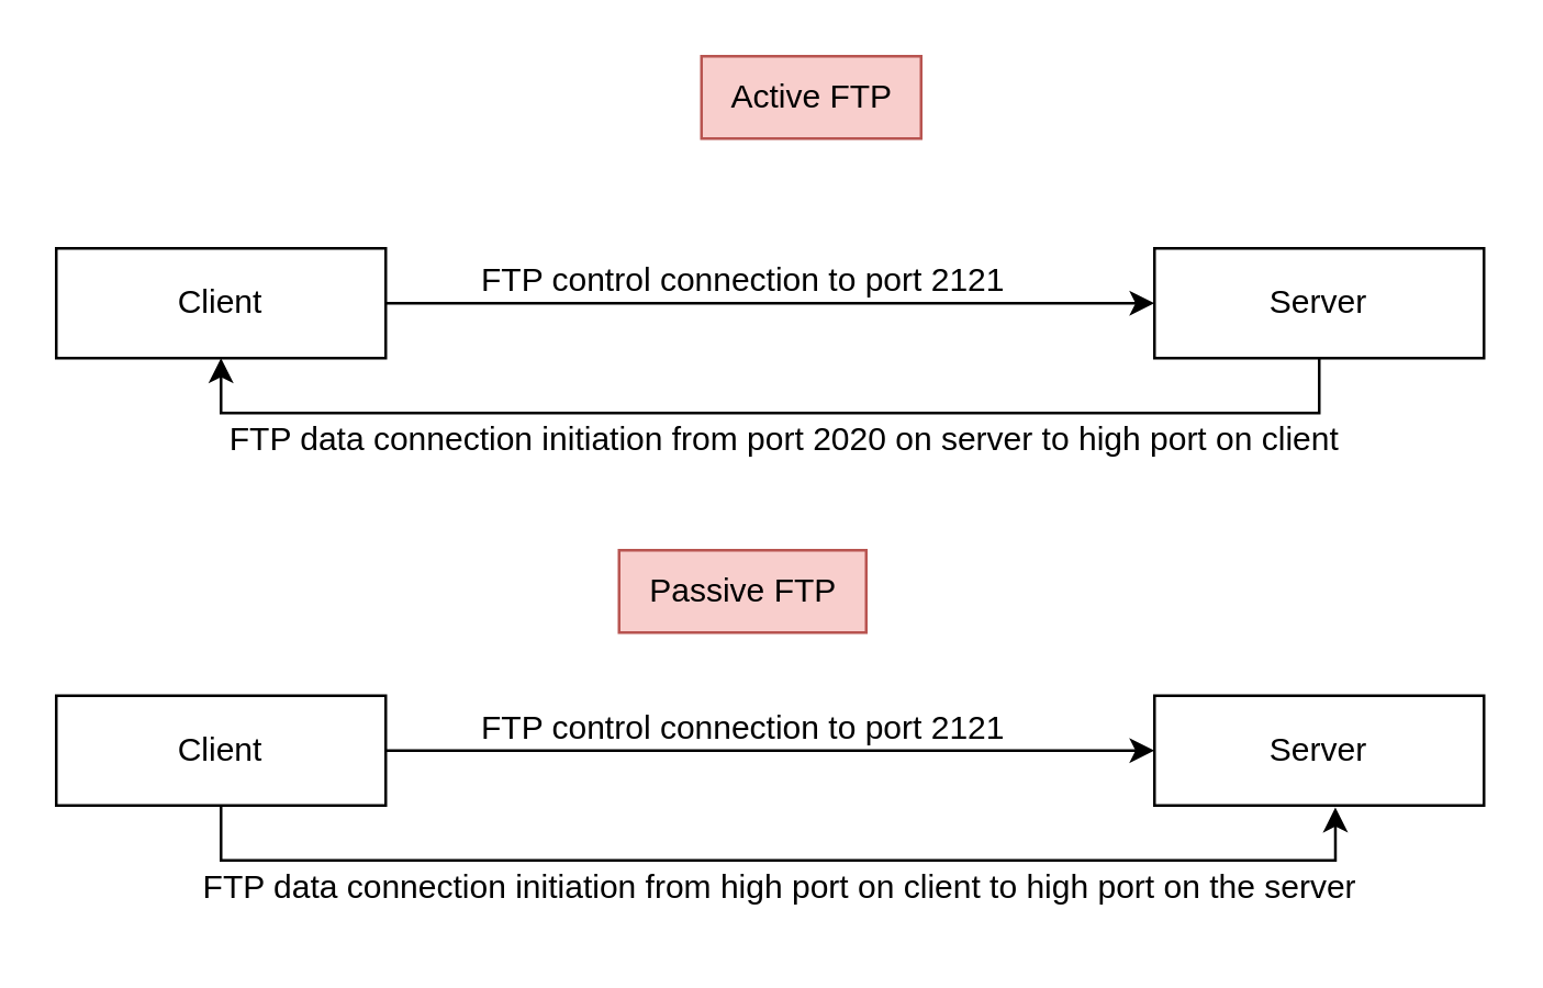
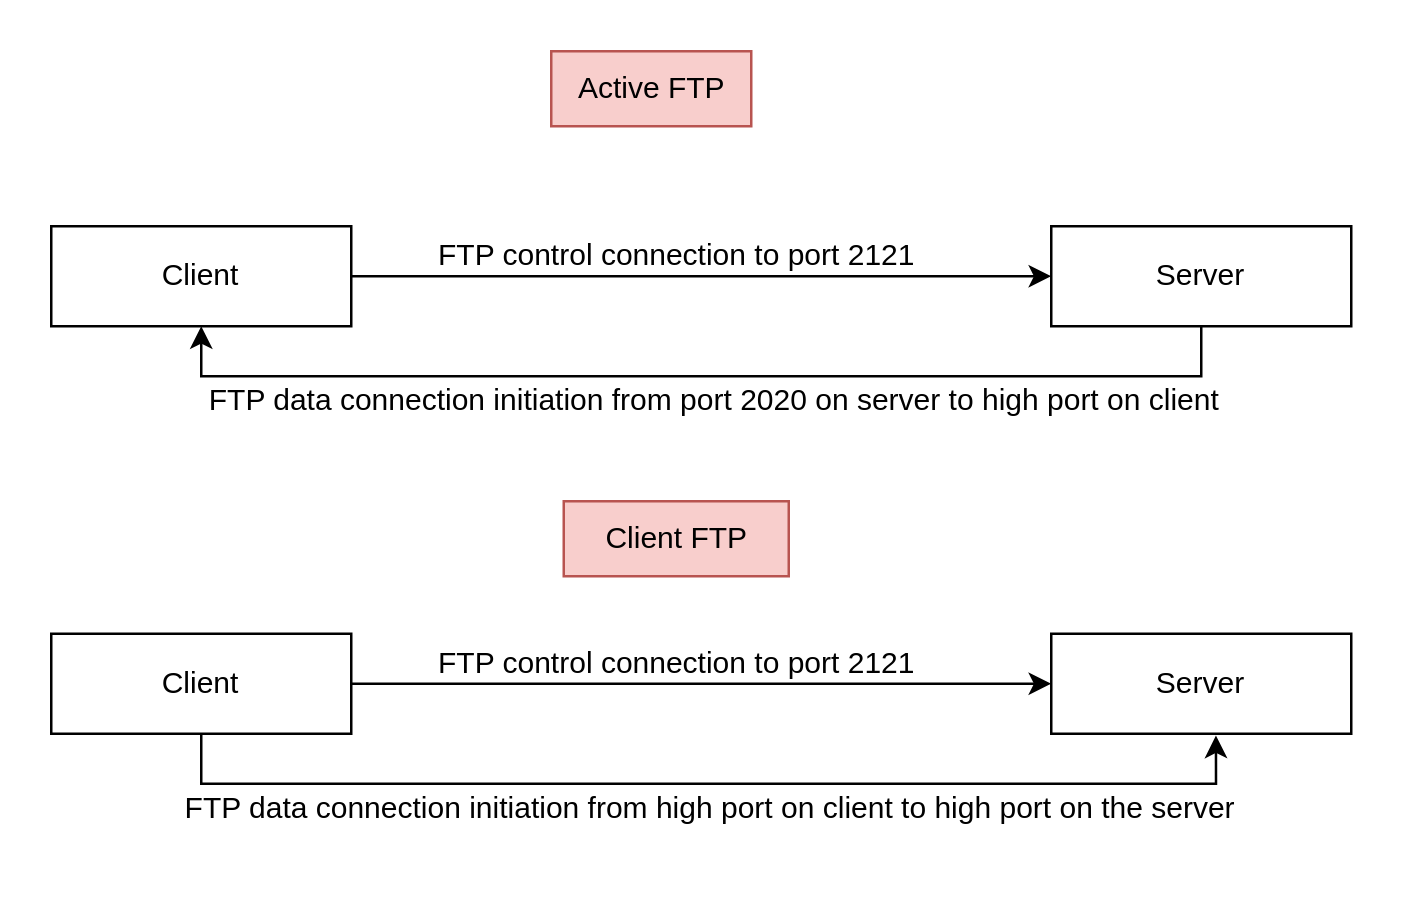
  <mxCell id="0" />
  <mxCell id="1" parent="0" />
  <mxCell id="2" style="edgeStyle=orthogonalEdgeStyle;rounded=0;orthogonalLoop=1;jettySize=auto;html=1;" edge="1" parent="1" source="3" target="5"><mxGeometry relative="1" as="geometry" /></mxCell>
  <mxCell id="3" value="Client" style="rounded=0;whiteSpace=wrap;html=1;" vertex="1" parent="1"><mxGeometry x="20" y="90" width="120" height="40" as="geometry" /></mxCell>
  <mxCell id="4" style="edgeStyle=orthogonalEdgeStyle;rounded=0;orthogonalLoop=1;jettySize=auto;html=1;entryX=0.5;entryY=1;entryDx=0;entryDy=0;" edge="1" parent="1" source="5" target="3"><mxGeometry relative="1" as="geometry"><Array as="points"><mxPoint x="480" y="150" /><mxPoint x="80" y="150" /></Array></mxGeometry></mxCell>
  <mxCell id="5" value="Server" style="rounded=0;whiteSpace=wrap;html=1;" vertex="1" parent="1"><mxGeometry x="420" y="90" width="120" height="40" as="geometry" /></mxCell>
  <mxCell id="6" value="FTP control connection to port 2121" style="text;html=1;align=center;verticalAlign=middle;resizable=0;points=[];autosize=1;strokeColor=none;fillColor=none;" vertex="1" parent="1"><mxGeometry x="165" y="87" width="210" height="30" as="geometry" /></mxCell>
- <mxCell id="7" value="Active FTP" style="text;html=1;align=center;verticalAlign=middle;resizable=0;points=[];autosize=1;strokeColor=#b85450;fillColor=#f8cecc;" vertex="1" parent="1"><mxGeometry x="255" y="20" width="80" height="30" as="geometry" /></mxCell>
+ <mxCell id="7" value="Active FTP" style="text;html=1;align=center;verticalAlign=middle;resizable=0;points=[];autosize=1;strokeColor=#b85450;fillColor=#f8cecc;" vertex="1" parent="1"><mxGeometry x="220" y="20" width="80" height="30" as="geometry" /></mxCell>
  <mxCell id="8" value="FTP data connection initiation from port 2020 on server to high port on client" style="text;html=1;align=center;verticalAlign=middle;resizable=0;points=[];autosize=1;strokeColor=none;fillColor=none;" vertex="1" parent="1"><mxGeometry x="70" y="145" width="430" height="30" as="geometry" /></mxCell>
  <mxCell id="9" style="edgeStyle=orthogonalEdgeStyle;rounded=0;orthogonalLoop=1;jettySize=auto;html=1;" edge="1" parent="1" source="11" target="12"><mxGeometry relative="1" as="geometry" /></mxCell>
  <mxCell id="10" style="edgeStyle=orthogonalEdgeStyle;rounded=0;orthogonalLoop=1;jettySize=auto;html=1;entryX=0.549;entryY=1.018;entryDx=0;entryDy=0;entryPerimeter=0;" edge="1" parent="1" source="11" target="12"><mxGeometry relative="1" as="geometry"><Array as="points"><mxPoint x="80" y="313" /><mxPoint x="486" y="313" /></Array></mxGeometry></mxCell>
  <mxCell id="11" value="Client" style="rounded=0;whiteSpace=wrap;html=1;" vertex="1" parent="1"><mxGeometry x="20" y="253" width="120" height="40" as="geometry" /></mxCell>
  <mxCell id="12" value="Server" style="rounded=0;whiteSpace=wrap;html=1;" vertex="1" parent="1"><mxGeometry x="420" y="253" width="120" height="40" as="geometry" /></mxCell>
  <mxCell id="13" value="FTP control connection to port 2121" style="text;html=1;align=center;verticalAlign=middle;resizable=0;points=[];autosize=1;strokeColor=none;fillColor=none;" vertex="1" parent="1"><mxGeometry x="165" y="250" width="210" height="30" as="geometry" /></mxCell>
  <mxCell id="14" value="FTP data connection initiation from high port on client to high port on the server&amp;nbsp;" style="text;html=1;align=center;verticalAlign=middle;resizable=0;points=[];autosize=1;strokeColor=none;fillColor=none;" vertex="1" parent="1"><mxGeometry x="60" y="308" width="450" height="30" as="geometry" /></mxCell>
- <mxCell id="15" value="Passive FTP" style="text;html=1;align=center;verticalAlign=middle;resizable=0;points=[];autosize=1;strokeColor=#b85450;fillColor=#f8cecc;" vertex="1" parent="1"><mxGeometry x="225" y="200" width="90" height="30" as="geometry" /></mxCell>
+ <mxCell id="15" value="Client FTP" style="text;html=1;align=center;verticalAlign=middle;resizable=0;points=[];autosize=1;strokeColor=#b85450;fillColor=#f8cecc;" vertex="1" parent="1"><mxGeometry x="225" y="200" width="90" height="30" as="geometry" /></mxCell>
